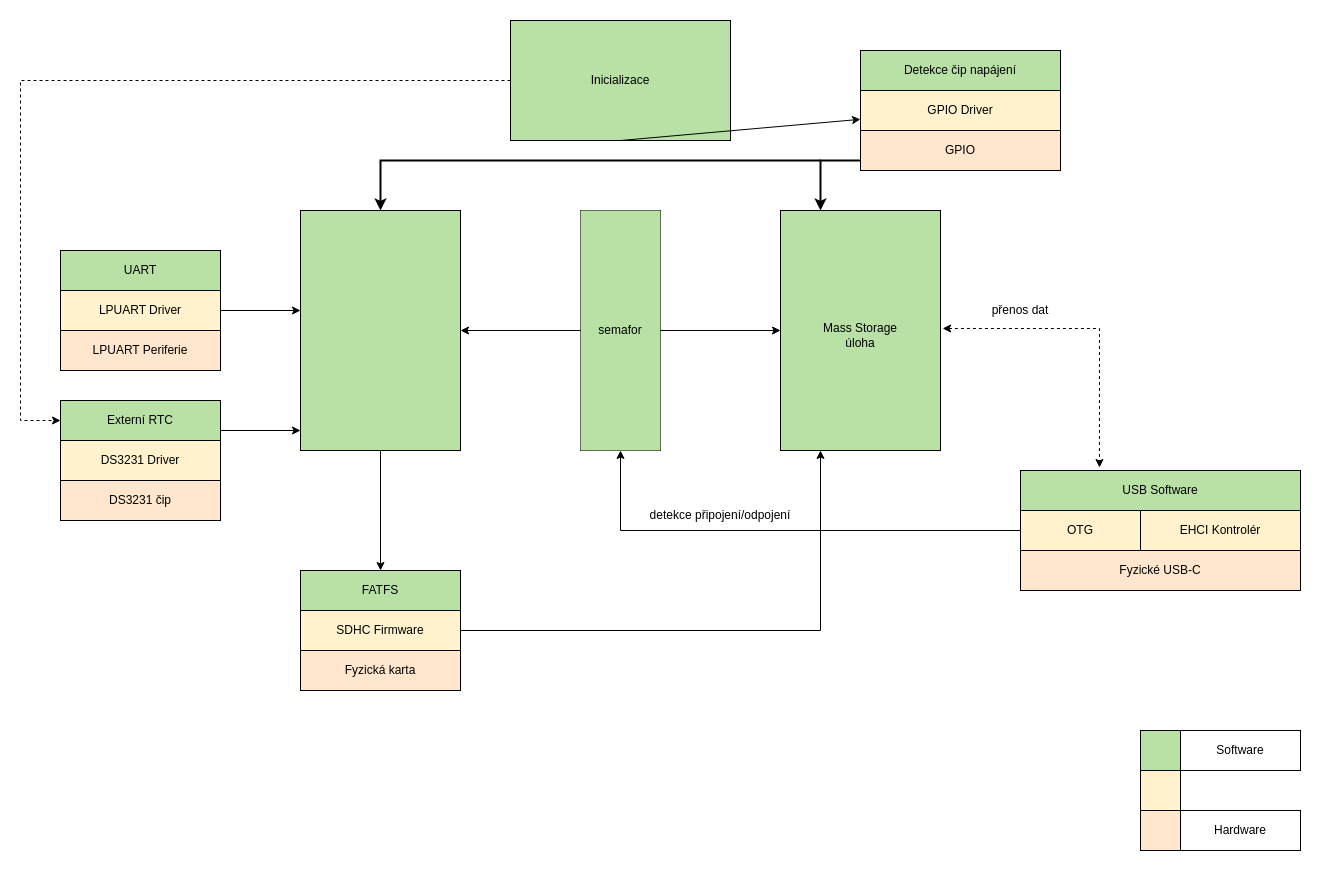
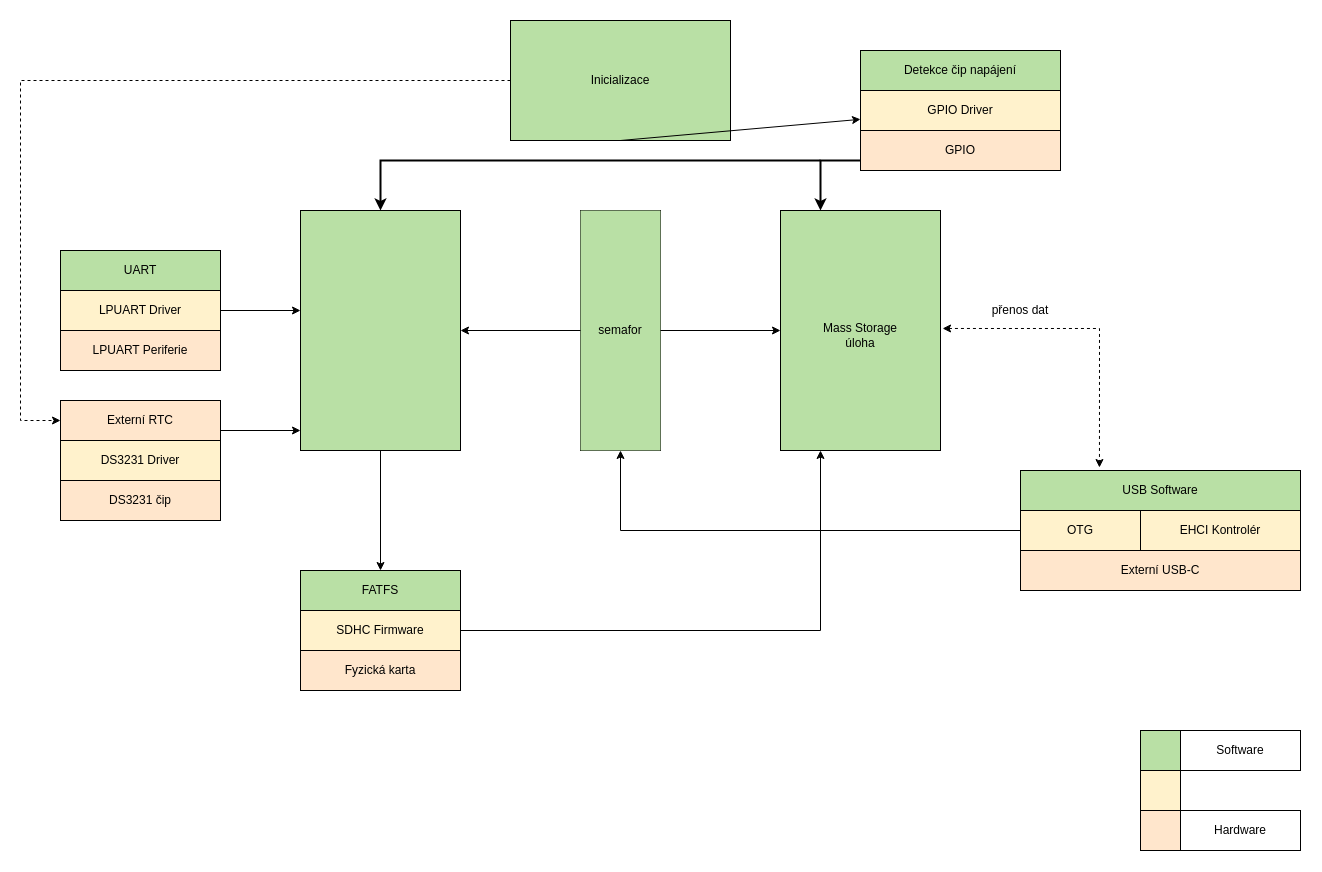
  <mxCell id="0" />
  <mxCell id="1" parent="0" />
  <mxCell id="2" value="" style="rounded=0;whiteSpace=wrap;html=1;" vertex="1" parent="1"><mxGeometry x="580" y="210" width="80" height="240" as="geometry" /></mxCell>
  <mxCell id="3" value="" style="rounded=0;whiteSpace=wrap;html=1;fillColor=#B9E0A5;" vertex="1" parent="1"><mxGeometry x="300" y="210" width="160" height="240" as="geometry" /></mxCell>
  <mxCell id="4" value="" style="rounded=0;whiteSpace=wrap;html=1;fillColor=#B9E0A5;" vertex="1" parent="1"><mxGeometry x="780" y="210" width="160" height="240" as="geometry" /></mxCell>
  <mxCell id="5" value="Mass Storage&lt;div&gt;úloha&lt;/div&gt;" style="text;html=1;align=center;verticalAlign=middle;whiteSpace=wrap;rounded=0;" vertex="1" parent="1"><mxGeometry x="780" y="290" width="160" height="90" as="geometry" /></mxCell>
  <mxCell id="6" value="semafor" style="text;html=1;align=center;verticalAlign=middle;whiteSpace=wrap;rounded=0;fillColor=#B9E0A5;" vertex="1" parent="1"><mxGeometry x="580" y="210" width="80" height="240" as="geometry" /></mxCell>
  <mxCell id="7" value="" style="group" vertex="1" connectable="0" parent="1"><mxGeometry x="1140" y="730" width="160" height="120" as="geometry" /></mxCell>
  <mxCell id="8" value="" style="rounded=0;whiteSpace=wrap;html=1;strokeColor=#000000;fillColor=#B9E0A5;" vertex="1" parent="7"><mxGeometry width="40" height="40" as="geometry" /></mxCell>
  <mxCell id="9" value="" style="rounded=0;whiteSpace=wrap;html=1;fillColor=#ffe6cc;strokeColor=#000000;" vertex="1" parent="7"><mxGeometry y="80" width="40" height="40" as="geometry" /></mxCell>
  <mxCell id="10" value="" style="rounded=0;whiteSpace=wrap;html=1;fillColor=#fff2cc;strokeColor=#000000;" vertex="1" parent="7"><mxGeometry y="40" width="40" height="40" as="geometry" /></mxCell>
  <mxCell id="11" value="Software" style="text;html=1;align=center;verticalAlign=middle;whiteSpace=wrap;rounded=0;strokeColor=default;" vertex="1" parent="7"><mxGeometry x="40" width="120" height="40" as="geometry" /></mxCell>
  <mxCell id="12" value="Hardware" style="text;html=1;align=center;verticalAlign=middle;whiteSpace=wrap;rounded=0;strokeColor=default;" vertex="1" parent="7"><mxGeometry x="40" y="80" width="120" height="40" as="geometry" /></mxCell>
  <mxCell id="13" value="" style="group" vertex="1" connectable="0" parent="1"><mxGeometry x="300" y="570" width="160" height="120" as="geometry" /></mxCell>
  <mxCell id="14" value="SDHC Firmware" style="rounded=0;whiteSpace=wrap;html=1;fillColor=#fff2cc;strokeColor=light-dark(#000000, #6d5100);" vertex="1" parent="13"><mxGeometry y="40" width="160" height="40" as="geometry" /></mxCell>
  <mxCell id="15" value="Fyzická karta" style="rounded=0;whiteSpace=wrap;html=1;fillColor=#ffe6cc;strokeColor=light-dark(#000000, #996500);" vertex="1" parent="13"><mxGeometry y="80" width="160" height="40" as="geometry" /></mxCell>
  <mxCell id="16" value="FATFS" style="rounded=0;whiteSpace=wrap;html=1;fillColor=#B9E0A5;strokeColor=light-dark(#000000, #446e2c);" vertex="1" parent="13"><mxGeometry width="160" height="40" as="geometry" /></mxCell>
  <mxCell id="17" value="" style="endArrow=classic;html=1;rounded=0;exitX=0.5;exitY=1;exitDx=0;exitDy=0;entryX=0.5;entryY=0;entryDx=0;entryDy=0;" edge="1" parent="1" source="3" target="16"><mxGeometry width="50" height="50" relative="1" as="geometry"><mxPoint x="610" y="460" as="sourcePoint" /><mxPoint x="660" y="410" as="targetPoint" /></mxGeometry></mxCell>
  <mxCell id="18" value="" style="endArrow=classic;html=1;rounded=0;exitX=1;exitY=0.5;exitDx=0;exitDy=0;entryX=0.25;entryY=1;entryDx=0;entryDy=0;" edge="1" parent="1" source="14" target="4"><mxGeometry width="50" height="50" relative="1" as="geometry"><mxPoint x="610" y="560" as="sourcePoint" /><mxPoint x="660" y="510" as="targetPoint" /><Array as="points"><mxPoint x="820" y="630" /></Array></mxGeometry></mxCell>
  <mxCell id="19" value="" style="group" vertex="1" connectable="0" parent="1"><mxGeometry x="60" y="250" width="240" height="120" as="geometry" /></mxCell>
  <mxCell id="20" value="" style="group" vertex="1" connectable="0" parent="19"><mxGeometry width="160" height="120" as="geometry" /></mxCell>
  <mxCell id="21" value="" style="rounded=0;whiteSpace=wrap;html=1;fillColor=#B9E0A5;strokeColor=light-dark(#000000, #446e2c);" vertex="1" parent="20"><mxGeometry width="160" height="40" as="geometry" /></mxCell>
  <mxCell id="22" value="UART" style="text;html=1;align=center;verticalAlign=middle;whiteSpace=wrap;rounded=0;" vertex="1" parent="20"><mxGeometry width="160" height="40" as="geometry" /></mxCell>
  <mxCell id="23" value="LPUART Driver" style="rounded=0;whiteSpace=wrap;html=1;fillColor=#fff2cc;strokeColor=light-dark(#000000, #6d5100);" vertex="1" parent="20"><mxGeometry y="40" width="160" height="40" as="geometry" /></mxCell>
  <mxCell id="24" value="LPUART Periferie" style="rounded=0;whiteSpace=wrap;html=1;fillColor=#ffe6cc;strokeColor=light-dark(#000000, #996500);" vertex="1" parent="20"><mxGeometry y="80" width="160" height="40" as="geometry" /></mxCell>
  <mxCell id="25" value="" style="endArrow=classic;html=1;rounded=0;exitX=1;exitY=0.5;exitDx=0;exitDy=0;" edge="1" parent="19" source="23"><mxGeometry width="50" height="50" relative="1" as="geometry"><mxPoint x="570" y="180" as="sourcePoint" /><mxPoint x="240" y="60" as="targetPoint" /></mxGeometry></mxCell>
  <mxCell id="26" value="" style="group" vertex="1" connectable="0" parent="1"><mxGeometry x="60" y="400" width="160" height="120" as="geometry" /></mxCell>
- <mxCell id="27" value="Externí RTC" style="rounded=0;whiteSpace=wrap;html=1;fillColor=#B9E0A5;strokeColor=light-dark(#000000, #446e2c);" vertex="1" parent="26"><mxGeometry width="160" height="40" as="geometry" /></mxCell>
+ <mxCell id="27" value="Externí RTC" style="rounded=0;whiteSpace=wrap;html=1;fillColor=#ffe6cc;strokeColor=light-dark(#000000, #446e2c);" vertex="1" parent="26"><mxGeometry width="160" height="40" as="geometry" /></mxCell>
  <mxCell id="28" value="DS3231 Driver" style="rounded=0;whiteSpace=wrap;html=1;fillColor=#fff2cc;strokeColor=light-dark(#000000, #6d5100);" vertex="1" parent="26"><mxGeometry y="40" width="160" height="40" as="geometry" /></mxCell>
  <mxCell id="29" value="DS3231 čip" style="rounded=0;whiteSpace=wrap;html=1;fillColor=#ffe6cc;strokeColor=light-dark(#000000, #996500);" vertex="1" parent="26"><mxGeometry y="80" width="160" height="40" as="geometry" /></mxCell>
  <mxCell id="30" value="" style="endArrow=classic;html=1;rounded=0;exitX=1;exitY=0.75;exitDx=0;exitDy=0;" edge="1" parent="1" source="27"><mxGeometry width="50" height="50" relative="1" as="geometry"><mxPoint x="520" y="680" as="sourcePoint" /><mxPoint x="300" y="430" as="targetPoint" /></mxGeometry></mxCell>
  <mxCell id="31" value="" style="endArrow=classic;html=1;rounded=0;entryX=1;entryY=0.5;entryDx=0;entryDy=0;exitX=0;exitY=0.5;exitDx=0;exitDy=0;" edge="1" parent="1" source="6" target="3"><mxGeometry width="50" height="50" relative="1" as="geometry"><mxPoint x="420" y="550" as="sourcePoint" /><mxPoint x="470" y="500" as="targetPoint" /></mxGeometry></mxCell>
  <mxCell id="32" value="" style="endArrow=classic;html=1;rounded=0;entryX=0;entryY=0.5;entryDx=0;entryDy=0;exitX=1;exitY=0.5;exitDx=0;exitDy=0;" edge="1" parent="1" source="6" target="4"><mxGeometry width="50" height="50" relative="1" as="geometry"><mxPoint x="590" y="340" as="sourcePoint" /><mxPoint x="470" y="340" as="targetPoint" /></mxGeometry></mxCell>
  <mxCell id="33" value="Inicializace" style="rounded=0;whiteSpace=wrap;html=1;fillColor=#B9E0A5;" vertex="1" parent="1"><mxGeometry x="510" y="20" width="220" height="120" as="geometry" /></mxCell>
  <mxCell id="34" value="" style="endArrow=classic;html=1;rounded=0;exitX=0;exitY=0.5;exitDx=0;exitDy=0;entryX=0;entryY=0.5;entryDx=0;entryDy=0;dashed=1;" edge="1" parent="1" source="33" target="27"><mxGeometry width="50" height="50" relative="1" as="geometry"><mxPoint x="310" y="100" as="sourcePoint" /><mxPoint x="360" y="50" as="targetPoint" /><Array as="points"><mxPoint x="20" y="80" /><mxPoint x="20" y="420" /></Array></mxGeometry></mxCell>
  <mxCell id="35" value="" style="endArrow=classic;html=1;rounded=0;exitX=0.5;exitY=1;exitDx=0;exitDy=0;" edge="1" parent="1" source="33" target="48"><mxGeometry width="50" height="50" relative="1" as="geometry"><mxPoint x="380" y="430" as="sourcePoint" /><mxPoint x="430" y="380" as="targetPoint" /></mxGeometry></mxCell>
  <mxCell id="36" value="" style="group" vertex="1" connectable="0" parent="1"><mxGeometry x="1020" y="470" width="280" height="120" as="geometry" /></mxCell>
  <mxCell id="37" value="USB Software" style="rounded=0;whiteSpace=wrap;html=1;fillColor=#B9E0A5;strokeColor=light-dark(#000000, #446e2c);" vertex="1" parent="36"><mxGeometry width="280" height="40" as="geometry" /></mxCell>
  <mxCell id="38" value="EHCI Kontrolér" style="rounded=0;whiteSpace=wrap;html=1;fillColor=#fff2cc;strokeColor=light-dark(#000000, #6d5100);" vertex="1" parent="36"><mxGeometry x="120" y="40" width="160" height="40" as="geometry" /></mxCell>
- <mxCell id="39" value="Fyzické USB-C" style="rounded=0;whiteSpace=wrap;html=1;fillColor=#ffe6cc;strokeColor=light-dark(#000000, #996500);" vertex="1" parent="36"><mxGeometry y="80" width="280" height="40" as="geometry" /></mxCell>
+ <mxCell id="39" value="Externí USB-C" style="rounded=0;whiteSpace=wrap;html=1;fillColor=#ffe6cc;strokeColor=light-dark(#000000, #996500);" vertex="1" parent="36"><mxGeometry y="80" width="280" height="40" as="geometry" /></mxCell>
  <mxCell id="40" value="OTG" style="rounded=0;whiteSpace=wrap;html=1;fillColor=#fff2cc;strokeColor=light-dark(#000000, #6d5100);" vertex="1" parent="36"><mxGeometry y="40" width="120" height="40" as="geometry" /></mxCell>
  <mxCell id="41" value="" style="endArrow=classic;html=1;rounded=0;exitX=0;exitY=0.5;exitDx=0;exitDy=0;entryX=0.5;entryY=1;entryDx=0;entryDy=0;" edge="1" parent="1" source="40" target="6"><mxGeometry width="50" height="50" relative="1" as="geometry"><mxPoint x="600" y="360" as="sourcePoint" /><mxPoint x="650" y="310" as="targetPoint" /><Array as="points"><mxPoint x="620" y="530" /></Array></mxGeometry></mxCell>
- <mxCell id="42" value="detekce připojení/odpojení" style="text;html=1;align=center;verticalAlign=middle;whiteSpace=wrap;rounded=0;" vertex="1" parent="1"><mxGeometry x="620" y="500" width="200" height="30" as="geometry" /></mxCell>
  <mxCell id="43" value="" style="endArrow=classic;startArrow=classic;html=1;rounded=0;exitX=1.013;exitY=0.422;exitDx=0;exitDy=0;exitPerimeter=0;entryX=0.282;entryY=-0.075;entryDx=0;entryDy=0;entryPerimeter=0;dashed=1;" edge="1" parent="1" source="5" target="37"><mxGeometry width="50" height="50" relative="1" as="geometry"><mxPoint x="980" y="320" as="sourcePoint" /><mxPoint x="1030" y="270" as="targetPoint" /><Array as="points"><mxPoint x="1099" y="328" /></Array></mxGeometry></mxCell>
  <mxCell id="44" value="přenos dat" style="text;html=1;align=center;verticalAlign=middle;whiteSpace=wrap;rounded=0;" vertex="1" parent="1"><mxGeometry x="930" y="295" width="180" height="30" as="geometry" /></mxCell>
  <mxCell id="45" value="" style="group" vertex="1" connectable="0" parent="1"><mxGeometry x="860" y="50" width="200" height="120" as="geometry" /></mxCell>
  <mxCell id="46" value="Detekce čip napájení" style="rounded=0;whiteSpace=wrap;html=1;fillColor=#B9E0A5;strokeColor=light-dark(#000000, #446e2c);" vertex="1" parent="45"><mxGeometry width="200" height="40" as="geometry" /></mxCell>
  <mxCell id="47" value="GPIO" style="rounded=0;whiteSpace=wrap;html=1;fillColor=#ffe6cc;strokeColor=light-dark(#000000, #996500);" vertex="1" parent="45"><mxGeometry y="80" width="200" height="40" as="geometry" /></mxCell>
  <mxCell id="48" value="GPIO Driver" style="rounded=0;whiteSpace=wrap;html=1;fillColor=#fff2cc;strokeColor=light-dark(#000000, #6d5100);" vertex="1" parent="45"><mxGeometry y="40" width="200" height="40" as="geometry" /></mxCell>
  <mxCell id="49" value="" style="endArrow=classic;html=1;rounded=0;entryX=0.25;entryY=0;entryDx=0;entryDy=0;exitX=0;exitY=0.75;exitDx=0;exitDy=0;strokeWidth=2;" edge="1" parent="1" source="47" target="4"><mxGeometry width="50" height="50" relative="1" as="geometry"><mxPoint x="810" y="120" as="sourcePoint" /><mxPoint x="650" y="210" as="targetPoint" /><Array as="points"><mxPoint x="820" y="160" /></Array></mxGeometry></mxCell>
  <mxCell id="50" value="" style="endArrow=classic;html=1;rounded=0;entryX=0.5;entryY=0;entryDx=0;entryDy=0;strokeWidth=2;" edge="1" parent="1" target="3"><mxGeometry width="50" height="50" relative="1" as="geometry"><mxPoint x="820" y="160" as="sourcePoint" /><mxPoint x="650" y="-20" as="targetPoint" /><Array as="points"><mxPoint x="380" y="160" /></Array></mxGeometry></mxCell>
